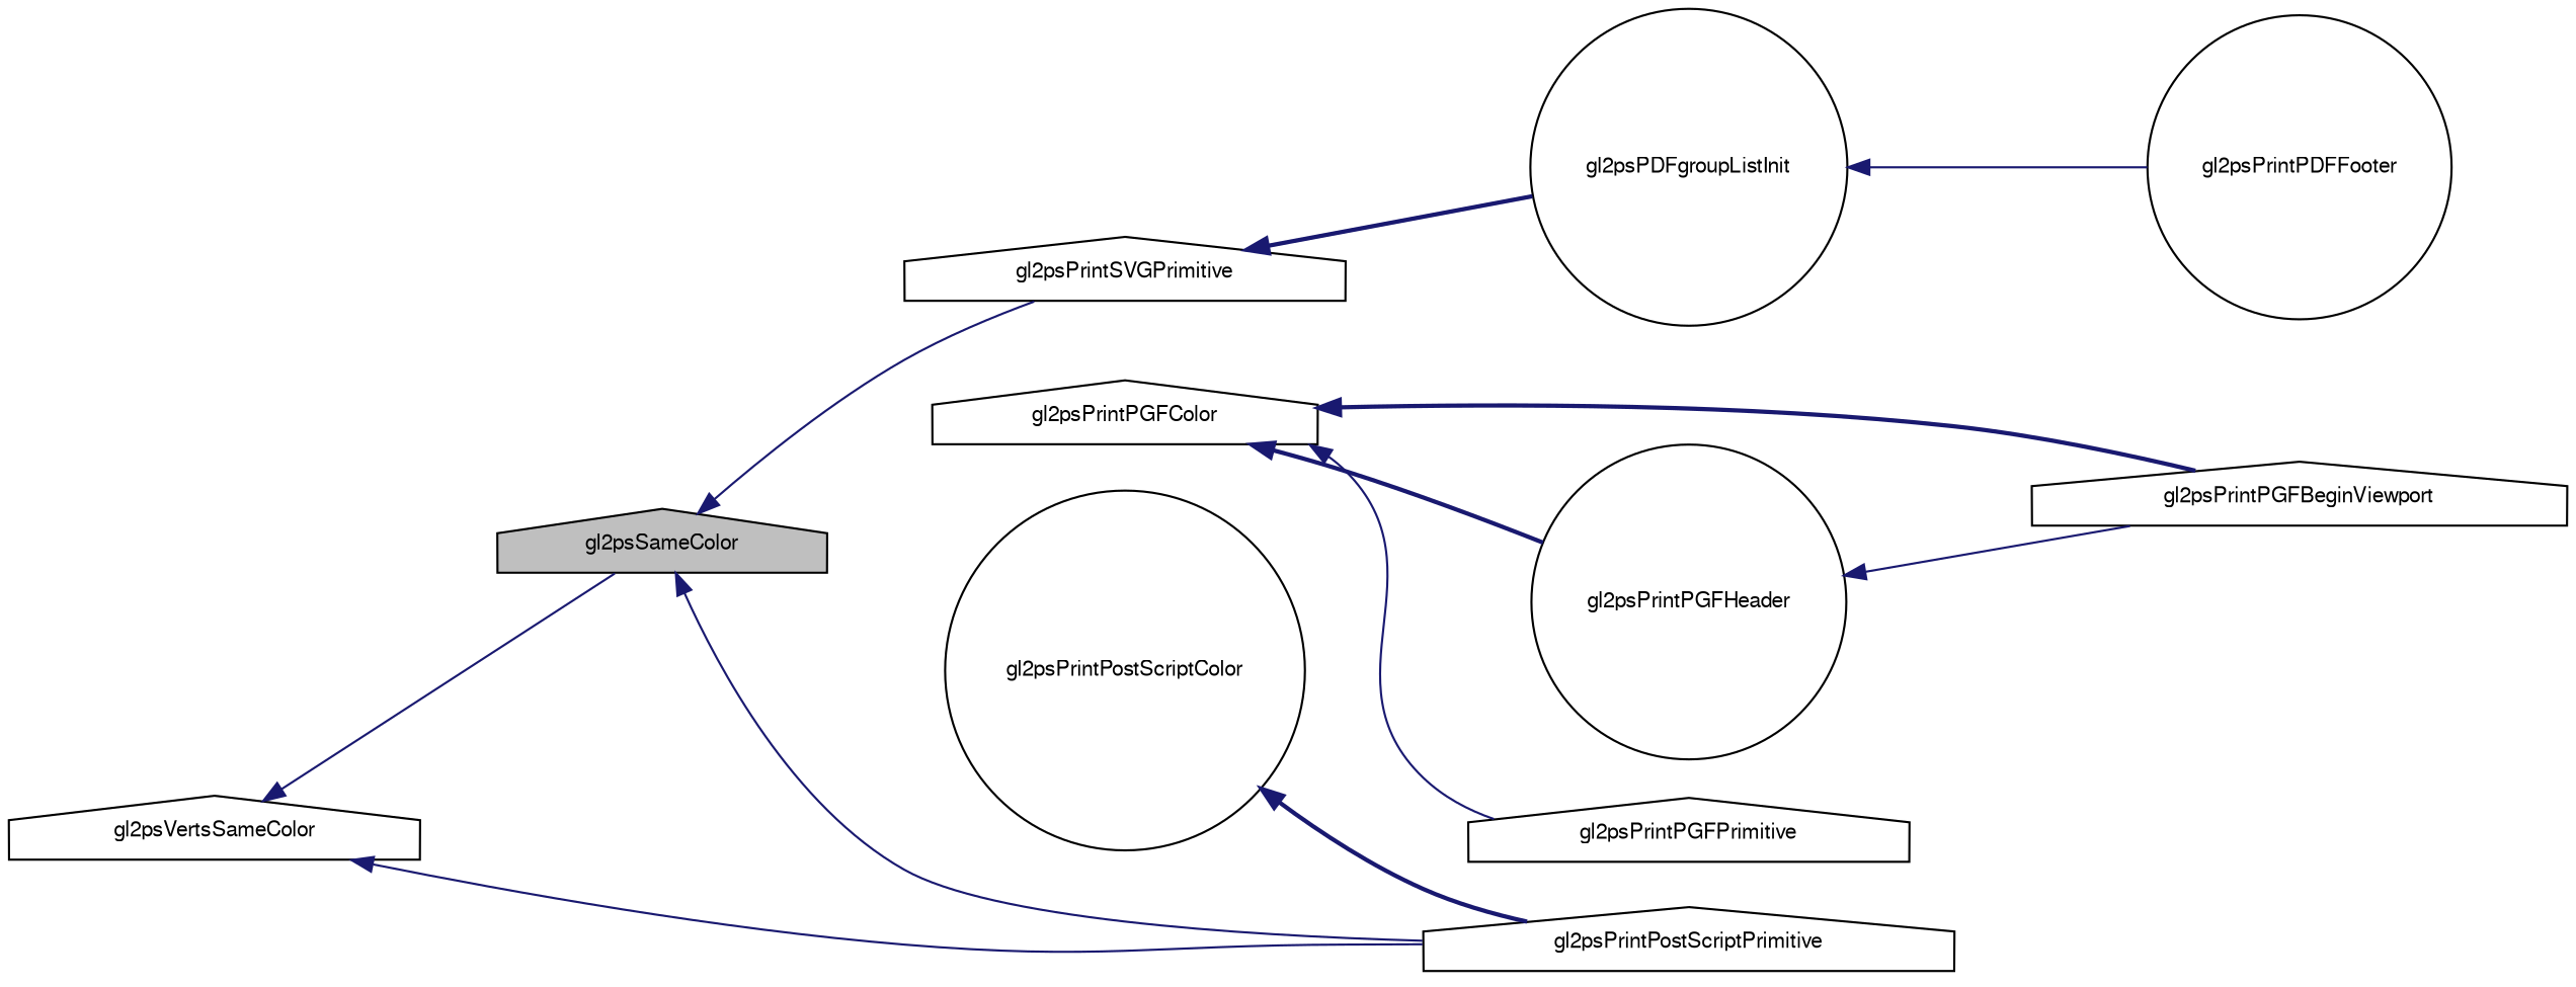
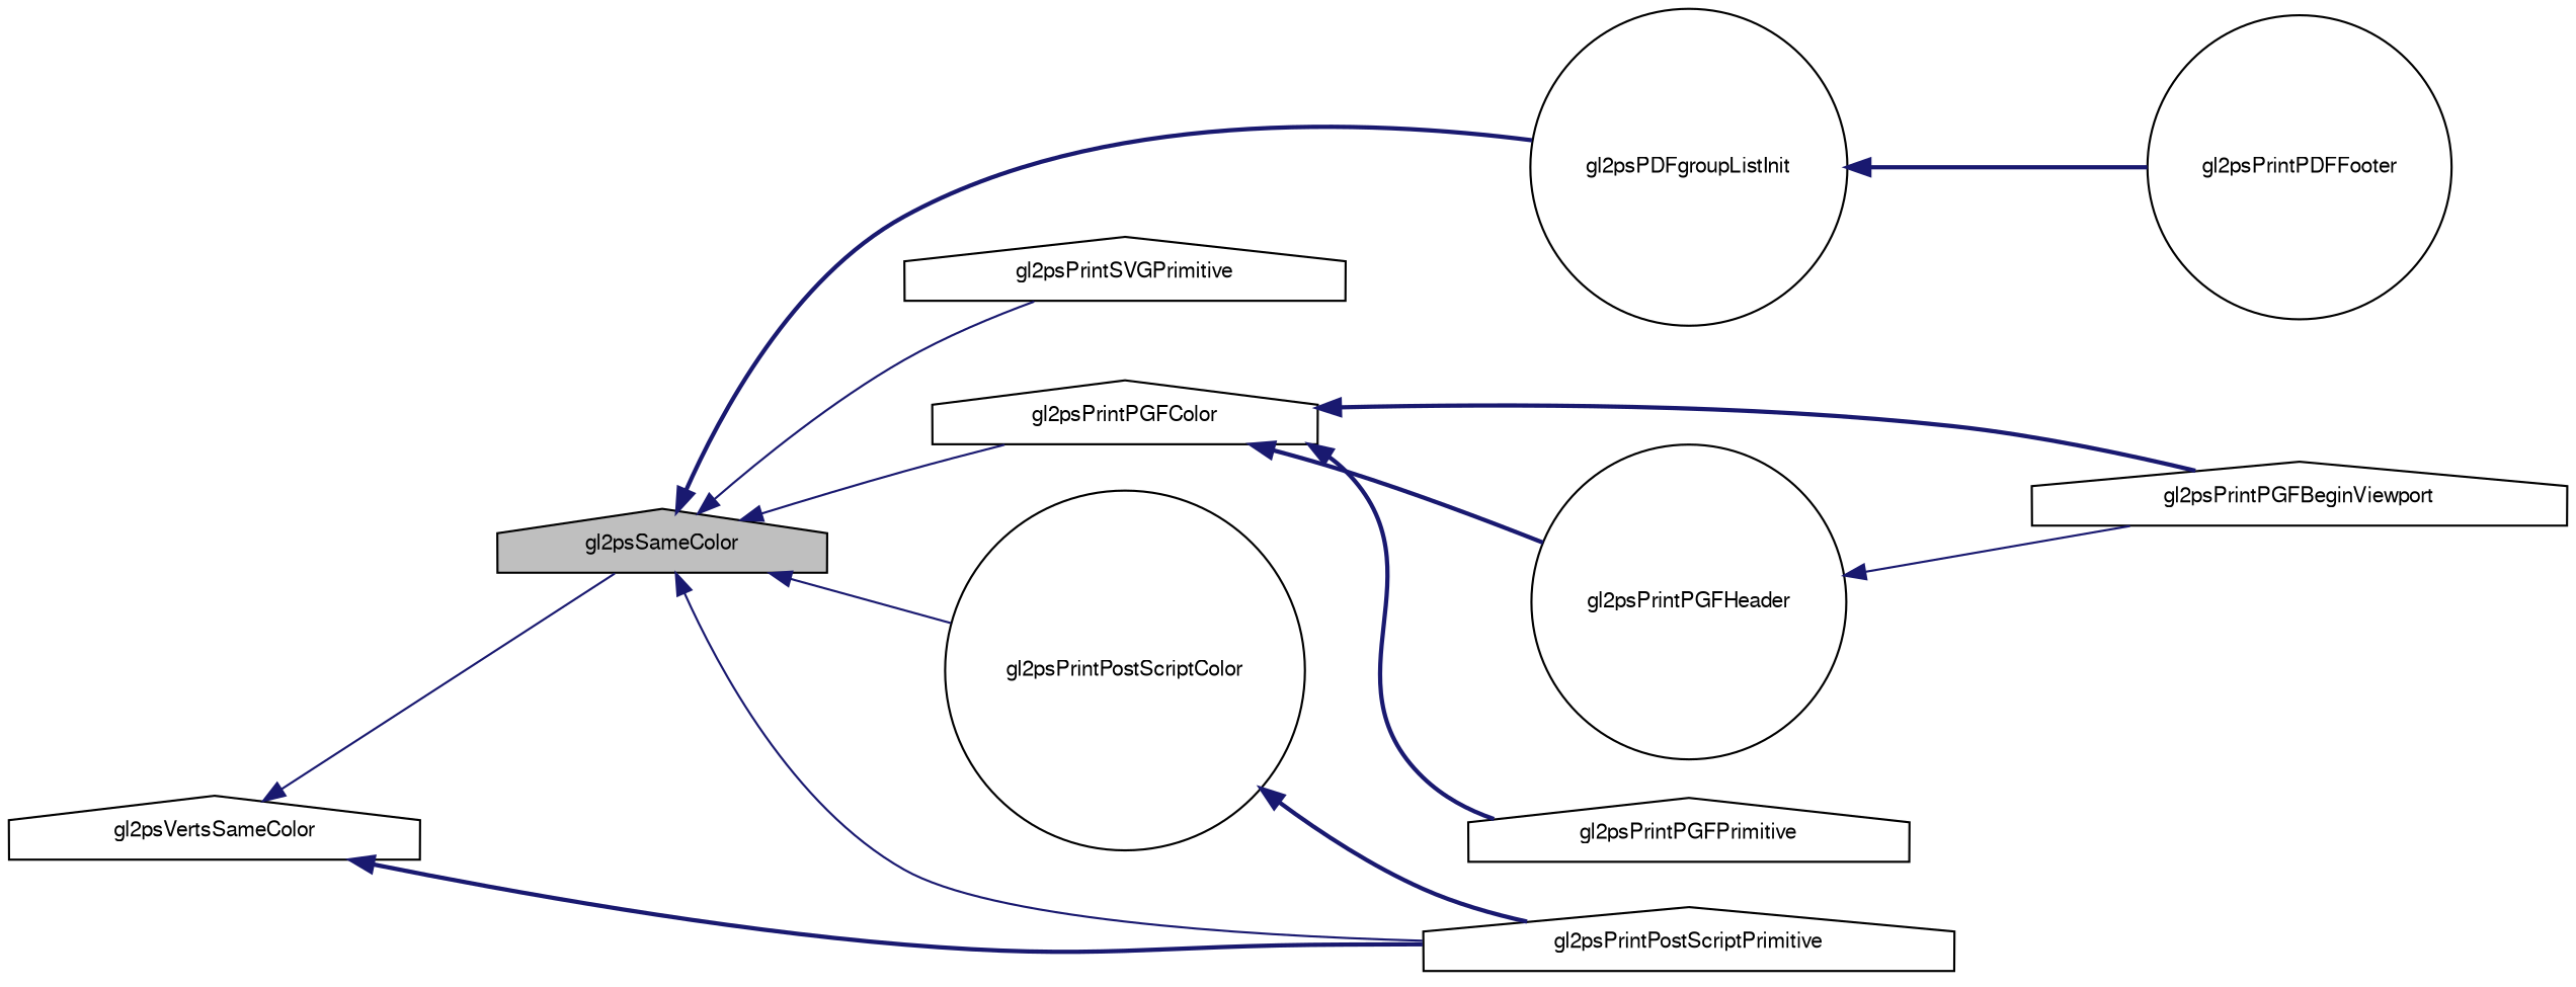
  digraph {
    rankdir=LR
    node [color=black fillcolor=white fontname=FreeSans fontsize=10 shape=house style=filled]
    edge [color=midnightblue dir=back fontname=FreeSans fontsize=10 labelfontname=FreeSans labelfontsize=10 style=solid]
    n1 [fillcolor=grey75 fontcolor=black height=0.2 label=gl2psSameColor width=0.4]
    n2 [height=0.2 label=gl2psPDFgroupListInit shape=circle width=0.4]
    n3 [height=0.2 label=gl2psPrintPGFColor width=0.4]
    n4 [height=0.2 label=gl2psPrintPostScriptColor shape=circle width=0.4]
    n5 [height=0.2 label=gl2psPrintPostScriptPrimitive width=0.4]
    n6 [height=0.2 label=gl2psPrintSVGPrimitive width=0.4]
    n7 [height=0.2 label=gl2psPrintPDFFooter shape=circle width=0.4]
    n8 [height=0.2 label=gl2psPrintPGFBeginViewport width=0.4]
    n9 [height=0.2 label=gl2psPrintPGFHeader shape=circle width=0.4]
    n10 [height=0.2 label=gl2psPrintPGFPrimitive width=0.4]
    n11 [height=0.2 label=gl2psVertsSameColor width=0.4]
-   n6 -> n2 [style=bold]
+   n1 -> n2 [style=bold]
+   n1 -> n3
+   n1 -> n4
    n1 -> n5
    n1 -> n6
-   n2 -> n7
+   n2 -> n7 [style=bold]
    n3 -> n8 [style=bold]
    n3 -> n9 [style=bold]
-   n3 -> n10
+   n3 -> n10 [style=bold]
    n4 -> n5 [style=bold]
    n9 -> n8
    n11 -> n1
-   n11 -> n5
+   n11 -> n5 [style=bold]
  }
